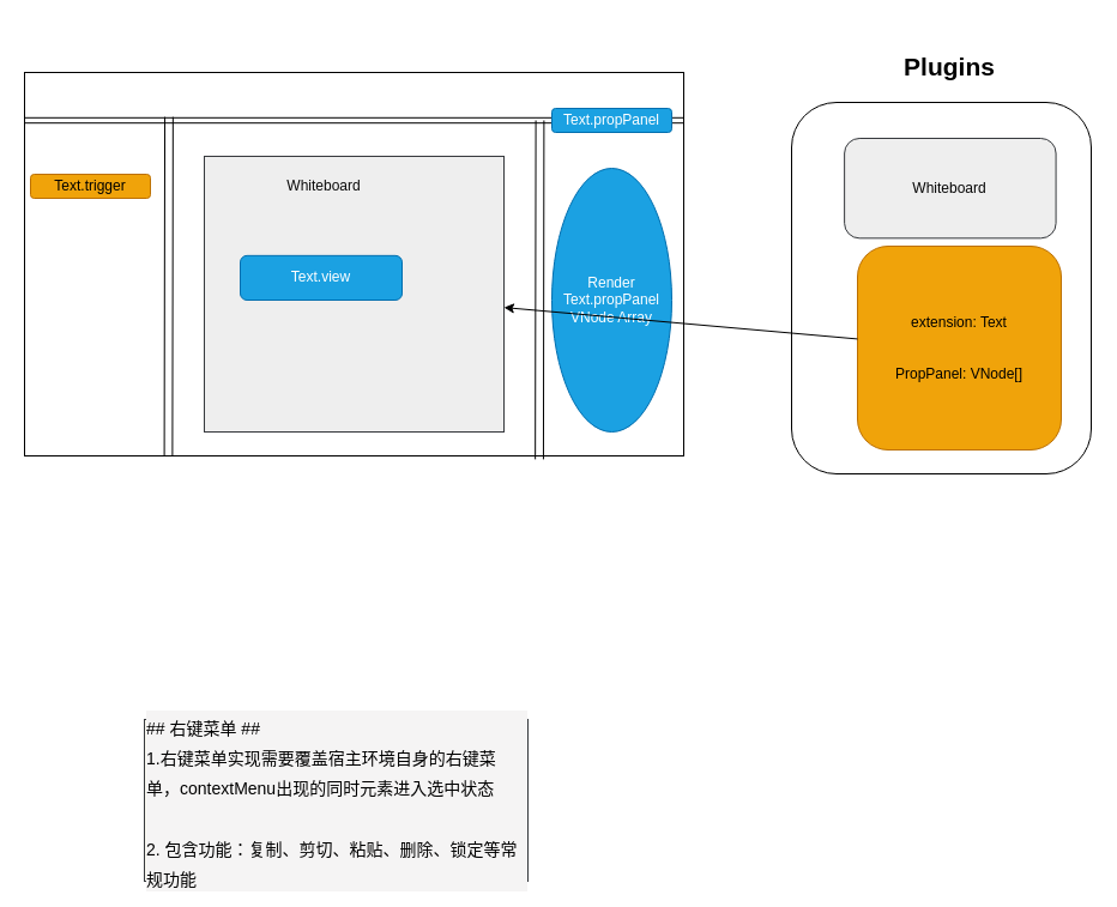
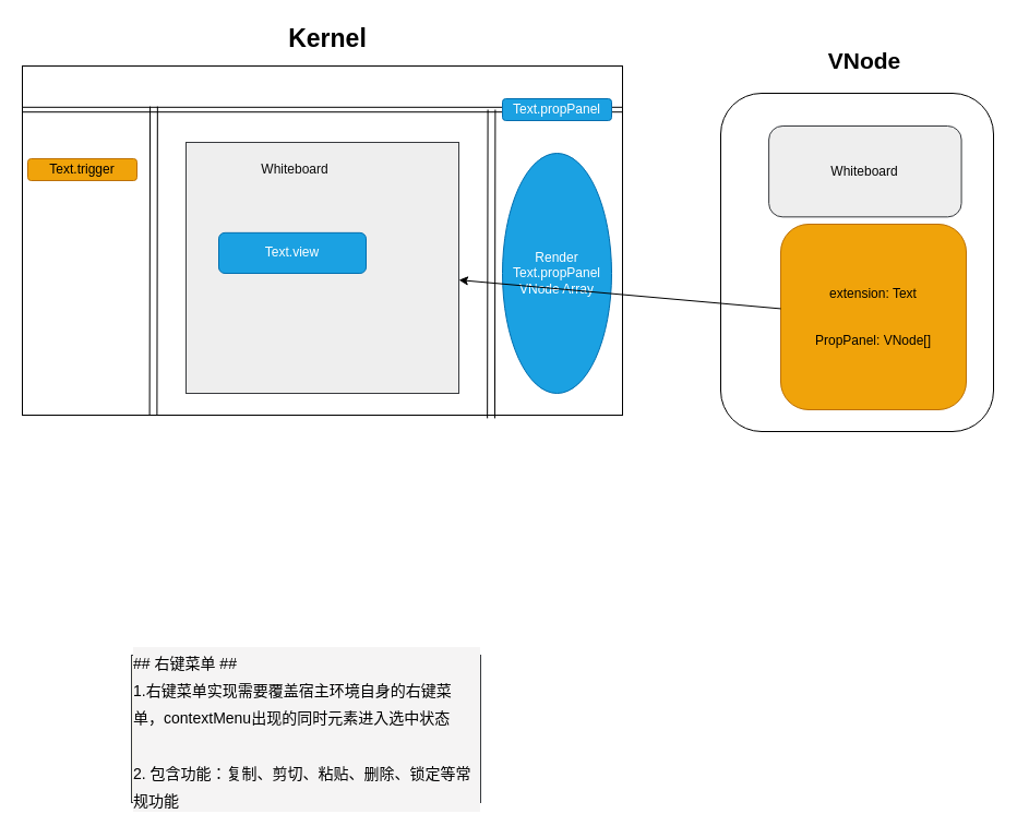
  <mxCell id="0" />
  <mxCell id="1" parent="0" />
  <mxCell id="2" value="" style="group;movable=0;resizable=0;rotatable=0;deletable=0;editable=0;connectable=0;" parent="1" vertex="1" connectable="0"><mxGeometry x="20" y="20" width="890" height="375" as="geometry" /></mxCell>
  <mxCell id="3" value="" style="group" parent="2" vertex="1" connectable="0"><mxGeometry x="640" y="25" width="250" height="350" as="geometry" /></mxCell>
  <mxCell id="4" value="" style="rounded=1;whiteSpace=wrap;html=1;" parent="3" vertex="1"><mxGeometry y="40" width="250" height="310" as="geometry" /></mxCell>
- <mxCell id="5" value="Plugins" style="text;html=1;strokeColor=none;fillColor=none;align=center;verticalAlign=middle;whiteSpace=wrap;rounded=0;fontStyle=1;fontSize=21;" parent="3" vertex="1"><mxGeometry x="88.235" y="-15" width="88.235" height="50.0" as="geometry" /></mxCell>
+ <mxCell id="5" value="VNode" style="text;html=1;strokeColor=none;fillColor=none;align=center;verticalAlign=middle;whiteSpace=wrap;rounded=0;fontStyle=1;fontSize=21;" parent="3" vertex="1"><mxGeometry x="88.235" y="-15" width="88.235" height="50.0" as="geometry" /></mxCell>
  <mxCell id="6" value="&lt;font color=&quot;#050505&quot;&gt;Whiteboard&lt;/font&gt;" style="rounded=1;whiteSpace=wrap;html=1;fillColor=#eeeeee;strokeColor=#36393d;" parent="3" vertex="1"><mxGeometry x="44.118" y="70.0" width="176.471" height="83.333" as="geometry" /></mxCell>
  <mxCell id="7" value="extension: Text&lt;br&gt;&lt;br&gt;&lt;br&gt;PropPanel: VNode[]" style="rounded=1;whiteSpace=wrap;html=1;fillColor=#f0a30a;fontColor=#000000;strokeColor=#BD7000;" parent="3" vertex="1"><mxGeometry x="55" y="160" width="170" height="170" as="geometry" /></mxCell>
  <mxCell id="8" value="" style="group;fillColor=#1ba1e2;fontColor=#ffffff;strokeColor=#006EAF;" parent="2" vertex="1" connectable="0"><mxGeometry y="40" width="550" height="320" as="geometry" /></mxCell>
  <mxCell id="9" value="" style="whiteSpace=wrap;html=1;" parent="8" vertex="1"><mxGeometry width="550" height="320" as="geometry" /></mxCell>
  <mxCell id="10" value="" style="edgeStyle=none;orthogonalLoop=1;jettySize=auto;html=1;shape=link;width=-4.4;" parent="8" target="9" edge="1"><mxGeometry width="80" relative="1" as="geometry"><mxPoint y="40" as="sourcePoint" /><mxPoint x="80" y="40" as="targetPoint" /><Array as="points"><mxPoint x="550" y="40" /></Array></mxGeometry></mxCell>
  <mxCell id="11" value="" style="edgeStyle=none;orthogonalLoop=1;jettySize=auto;html=1;shape=link;width=6.8;entryX=0.781;entryY=1.009;entryDx=0;entryDy=0;entryPerimeter=0;" parent="8" target="9" edge="1"><mxGeometry width="80" relative="1" as="geometry"><mxPoint x="430" y="40" as="sourcePoint" /><mxPoint x="490" y="220" as="targetPoint" /><Array as="points" /></mxGeometry></mxCell>
  <mxCell id="12" value="" style="edgeStyle=none;orthogonalLoop=1;jettySize=auto;html=1;shape=link;width=6.8;entryX=0.781;entryY=1.009;entryDx=0;entryDy=0;entryPerimeter=0;" parent="8" edge="1"><mxGeometry width="80" relative="1" as="geometry"><mxPoint x="120.45" y="37.12" as="sourcePoint" /><mxPoint x="120.0" y="320.0" as="targetPoint" /><Array as="points" /></mxGeometry></mxCell>
  <mxCell id="13" value="" style="whiteSpace=wrap;html=1;fillColor=#eeeeee;strokeColor=#36393d;" parent="8" vertex="1"><mxGeometry x="150" y="70" width="250" height="230" as="geometry" /></mxCell>
  <mxCell id="14" value="&lt;font color=&quot;#0a0a0a&quot;&gt;Whiteboard&lt;/font&gt;" style="text;strokeColor=none;align=center;fillColor=none;html=1;verticalAlign=middle;whiteSpace=wrap;rounded=0;" parent="8" vertex="1"><mxGeometry x="220" y="80" width="60" height="30" as="geometry" /></mxCell>
  <mxCell id="15" value="Text.view" style="rounded=1;whiteSpace=wrap;html=1;fillColor=#1ba1e2;fontColor=#ffffff;strokeColor=#006EAF;" parent="8" vertex="1"><mxGeometry x="180" y="152.85" width="135" height="37.15" as="geometry" /></mxCell>
  <mxCell id="16" value="Text.trigger" style="rounded=1;whiteSpace=wrap;html=1;fillColor=#f0a30a;fontColor=#000000;strokeColor=#BD7000;" parent="8" vertex="1"><mxGeometry x="5" y="85" width="100" height="20" as="geometry" /></mxCell>
  <mxCell id="17" value="Text.propPanel" style="rounded=1;whiteSpace=wrap;html=1;fillColor=#1ba1e2;fontColor=#ffffff;strokeColor=#006EAF;" parent="8" vertex="1"><mxGeometry x="440" y="30" width="100" height="20" as="geometry" /></mxCell>
  <mxCell id="18" value="Render&lt;br&gt;Text.propPanel&lt;br&gt;VNode Array" style="ellipse;whiteSpace=wrap;html=1;fillColor=#1ba1e2;fontColor=#ffffff;strokeColor=#006EAF;" parent="8" vertex="1"><mxGeometry x="440" y="80" width="100" height="220" as="geometry" /></mxCell>
+ <mxCell id="19" value="Kernel" style="text;strokeColor=none;align=center;fillColor=none;html=1;verticalAlign=middle;whiteSpace=wrap;rounded=0;fontStyle=1;fontSize=23;" parent="2" vertex="1"><mxGeometry x="160" width="240" height="30" as="geometry" /></mxCell>
  <mxCell id="20" style="edgeStyle=none;html=1;" parent="2" source="7" target="13" edge="1"><mxGeometry relative="1" as="geometry"><mxPoint x="280" y="360" as="targetPoint" /></mxGeometry></mxCell>
  <mxCell id="21" value="&lt;font style=&quot;font-size: 14px;&quot;&gt;## 右键菜单 ##&lt;br&gt;1.右键菜单实现需要覆盖宿主环境自身的右键菜单，contextMenu出现的同时元素进入选中状态&lt;br&gt;&lt;br&gt;2. 包含功能：复制、剪切、粘贴、删除、锁定等常规功能&lt;br&gt;&lt;/font&gt;&lt;div style=&quot;&quot;&gt;&lt;/div&gt;" style="text;strokeColor=#36393d;align=left;fillColor=#f9f7ed;html=1;verticalAlign=middle;whiteSpace=wrap;rounded=0;labelBackgroundColor=#f5f4f4;fontSize=21;fontColor=#000000;" parent="1" vertex="1"><mxGeometry x="120" y="600" width="320" height="135" as="geometry" /></mxCell>
